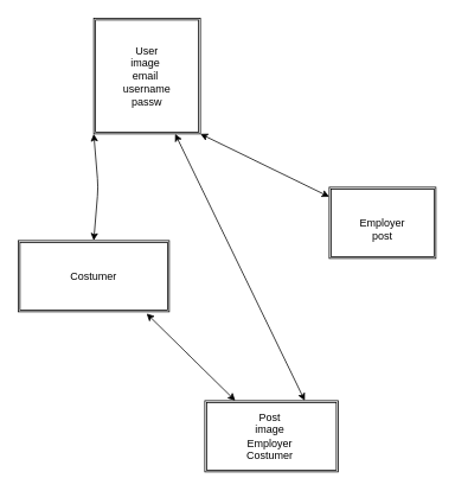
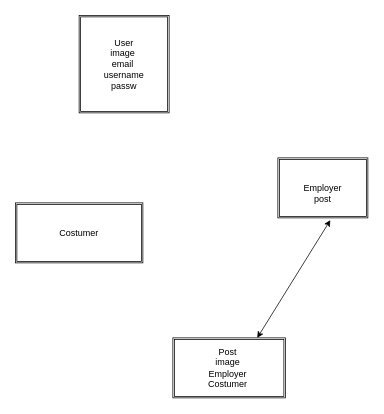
  <mxCell id="0" />
  <mxCell id="1" parent="0" />
  <mxCell id="2" value="User&lt;br&gt;image&amp;nbsp;&lt;br&gt;email&amp;nbsp;&lt;br&gt;username&lt;br&gt;passw&lt;br&gt;" style="shape=ext;double=1;rounded=0;whiteSpace=wrap;html=1;" vertex="1" parent="1"><mxGeometry x="105" y="20" width="120" height="130" as="geometry" /></mxCell>
- <mxCell id="3" value="" style="endArrow=classic;startArrow=classic;html=1;entryX=0;entryY=1;entryDx=0;entryDy=0;exitX=0.5;exitY=0;exitDx=0;exitDy=0;" edge="1" parent="1" source="6" target="2"><mxGeometry width="50" height="50" relative="1" as="geometry"><mxPoint x="160" y="310" as="sourcePoint" /><mxPoint x="330" y="120" as="targetPoint" /><Array as="points"><mxPoint x="110" y="210" /></Array></mxGeometry></mxCell>
- <mxCell id="4" value="" style="endArrow=classic;startArrow=classic;html=1;exitX=1;exitY=1;exitDx=0;exitDy=0;" edge="1" parent="1" source="2" target="5"><mxGeometry width="50" height="50" relative="1" as="geometry"><mxPoint x="280" y="170" as="sourcePoint" /><mxPoint x="400" y="240" as="targetPoint" /></mxGeometry></mxCell>
  <mxCell id="5" value="&lt;br&gt;Employer&lt;br&gt;post&lt;br&gt;" style="shape=ext;double=1;rounded=0;whiteSpace=wrap;html=1;" vertex="1" parent="1"><mxGeometry x="370" y="210" width="120" height="80" as="geometry" /></mxCell>
  <mxCell id="6" value="Costumer&lt;br&gt;" style="shape=ext;double=1;rounded=0;whiteSpace=wrap;html=1;" vertex="1" parent="1"><mxGeometry x="20" y="270" width="170" height="80" as="geometry" /></mxCell>
  <mxCell id="7" value="Post&amp;nbsp;&lt;br&gt;image&amp;nbsp;&lt;br&gt;Employer&amp;nbsp;&lt;br&gt;Costumer&amp;nbsp;&lt;br&gt;" style="shape=ext;double=1;rounded=0;whiteSpace=wrap;html=1;" vertex="1" parent="1"><mxGeometry x="230" y="450" width="150" height="80" as="geometry" /></mxCell>
- <mxCell id="8" value="" style="endArrow=classic;startArrow=classic;html=1;exitX=0.85;exitY=1.025;exitDx=0;exitDy=0;exitPerimeter=0;" edge="1" parent="1" source="6" target="7"><mxGeometry width="50" height="50" relative="1" as="geometry"><mxPoint x="280" y="510" as="sourcePoint" /><mxPoint x="330" y="460" as="targetPoint" /></mxGeometry></mxCell>
- <mxCell id="9" value="" style="endArrow=classic;startArrow=classic;html=1;exitX=0.75;exitY=0;exitDx=0;exitDy=0;" edge="1" parent="1" source="7" target="2"><mxGeometry width="50" height="50" relative="1" as="geometry"><mxPoint x="450" y="490" as="sourcePoint" /><mxPoint x="490" y="430" as="targetPoint" /></mxGeometry></mxCell>
+ <mxCell id="9" value="" style="endArrow=classic;startArrow=classic;html=1;entryX=0.583;entryY=1.038;entryDx=0;entryDy=0;entryPerimeter=0;exitX=0.75;exitY=0;exitDx=0;exitDy=0;" edge="1" parent="1" source="7" target="5"><mxGeometry width="50" height="50" relative="1" as="geometry"><mxPoint x="450" y="490" as="sourcePoint" /><mxPoint x="490" y="430" as="targetPoint" /></mxGeometry></mxCell>
